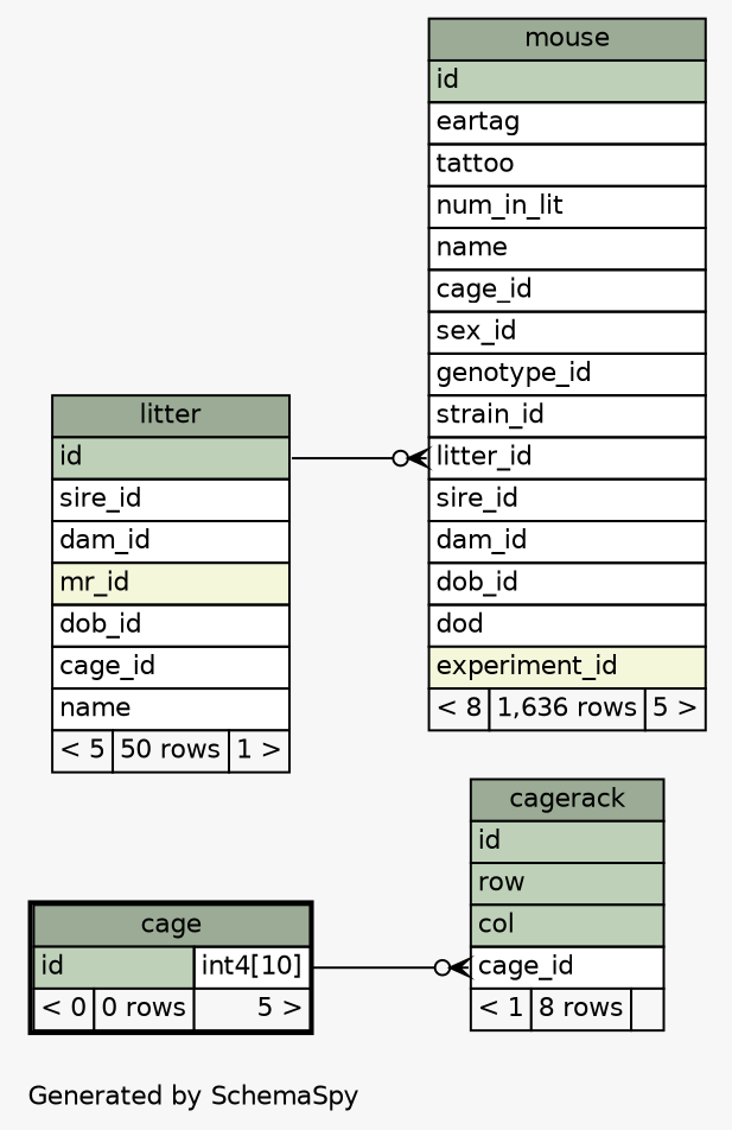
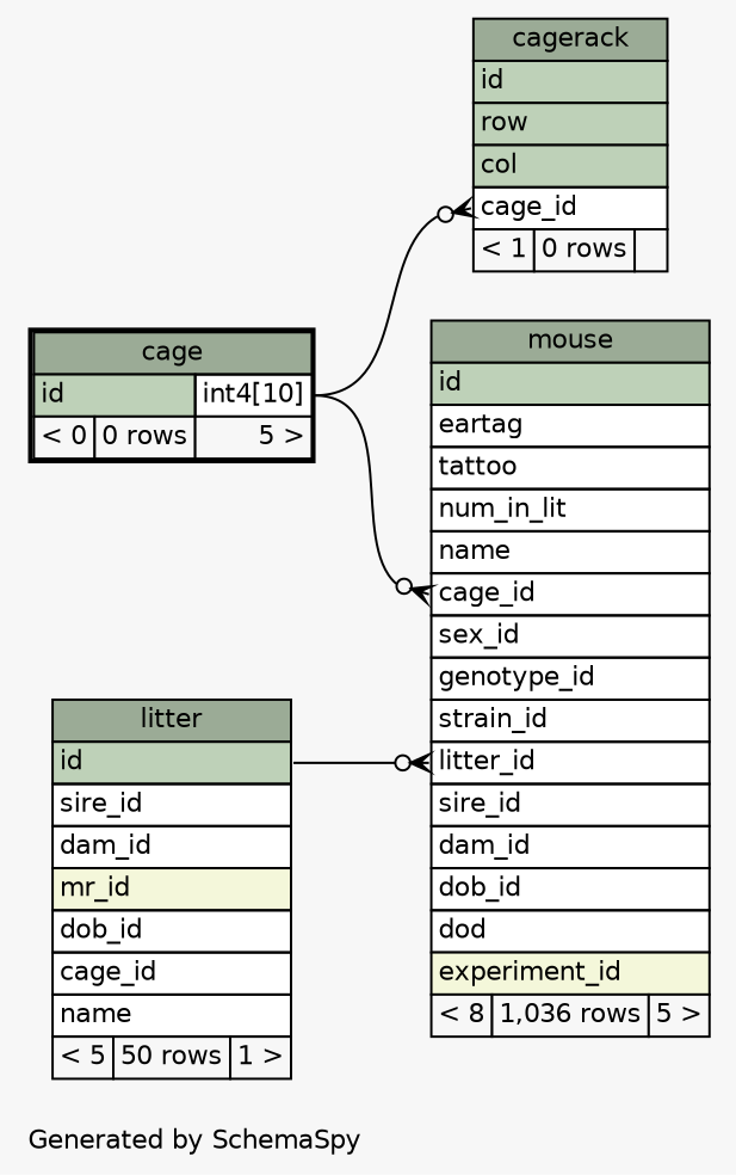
  digraph {
    bgcolor="#f7f7f7"
    fontname=Helvetica
    fontsize=11
    label="\nGenerated by SchemaSpy"
    labeljust=l
    nodesep=0.18
    rankdir=RL
    ranksep=0.46
    node [fontname=Helvetica fontsize=11 shape=plaintext]
    edge [arrowhead=none arrowsize=0.8 arrowtail=crowodot dir=back headport="id.type:e" tailport="cage_id:w"]
-   n1 [label=<     <TABLE BORDER="0" CELLBORDER="1" CELLSPACING="0" BGCOLOR="#ffffff">       <TR><TD COLSPAN="3" BGCOLOR="#9bab96" ALIGN="CENTER">cagerack</TD></TR>       <TR><TD PORT="id" COLSPAN="3" BGCOLOR="#bed1b8" ALIGN="LEFT">id</TD></TR>       <TR><TD PORT="row" COLSPAN="3" BGCOLOR="#bed1b8" ALIGN="LEFT">row</TD></TR>       <TR><TD PORT="col" COLSPAN="3" BGCOLOR="#bed1b8" ALIGN="LEFT">col</TD></TR>       <TR><TD PORT="cage_id" COLSPAN="3" ALIGN="LEFT">cage_id</TD></TR>       <TR><TD ALIGN="LEFT" BGCOLOR="#f7f7f7">&lt; 1</TD><TD ALIGN="RIGHT" BGCOLOR="#f7f7f7">8 rows</TD><TD ALIGN="RIGHT" BGCOLOR="#f7f7f7">  </TD></TR>     </TABLE>>]
+   n1 [label=<     <TABLE BORDER="0" CELLBORDER="1" CELLSPACING="0" BGCOLOR="#ffffff">       <TR><TD COLSPAN="3" BGCOLOR="#9bab96" ALIGN="CENTER">cagerack</TD></TR>       <TR><TD PORT="id" COLSPAN="3" BGCOLOR="#bed1b8" ALIGN="LEFT">id</TD></TR>       <TR><TD PORT="row" COLSPAN="3" BGCOLOR="#bed1b8" ALIGN="LEFT">row</TD></TR>       <TR><TD PORT="col" COLSPAN="3" BGCOLOR="#bed1b8" ALIGN="LEFT">col</TD></TR>       <TR><TD PORT="cage_id" COLSPAN="3" ALIGN="LEFT">cage_id</TD></TR>       <TR><TD ALIGN="LEFT" BGCOLOR="#f7f7f7">&lt; 1</TD><TD ALIGN="RIGHT" BGCOLOR="#f7f7f7">0 rows</TD><TD ALIGN="RIGHT" BGCOLOR="#f7f7f7">  </TD></TR>     </TABLE>>]
    n2 [label=<     <TABLE BORDER="2" CELLBORDER="1" CELLSPACING="0" BGCOLOR="#ffffff">       <TR><TD COLSPAN="3" BGCOLOR="#9bab96" ALIGN="CENTER">cage</TD></TR>       <TR><TD PORT="id" COLSPAN="2" BGCOLOR="#bed1b8" ALIGN="LEFT">id</TD><TD PORT="id.type" ALIGN="LEFT">int4[10]</TD></TR>       <TR><TD ALIGN="LEFT" BGCOLOR="#f7f7f7">&lt; 0</TD><TD ALIGN="RIGHT" BGCOLOR="#f7f7f7">0 rows</TD><TD ALIGN="RIGHT" BGCOLOR="#f7f7f7">5 &gt;</TD></TR>     </TABLE>>]
-   n3 [label=<     <TABLE BORDER="0" CELLBORDER="1" CELLSPACING="0" BGCOLOR="#ffffff">       <TR><TD COLSPAN="3" BGCOLOR="#9bab96" ALIGN="CENTER">mouse</TD></TR>       <TR><TD PORT="id" COLSPAN="3" BGCOLOR="#bed1b8" ALIGN="LEFT">id</TD></TR>       <TR><TD PORT="eartag" COLSPAN="3" ALIGN="LEFT">eartag</TD></TR>       <TR><TD PORT="tattoo" COLSPAN="3" ALIGN="LEFT">tattoo</TD></TR>       <TR><TD PORT="num_in_lit" COLSPAN="3" ALIGN="LEFT">num_in_lit</TD></TR>       <TR><TD PORT="name" COLSPAN="3" ALIGN="LEFT">name</TD></TR>       <TR><TD PORT="cage_id" COLSPAN="3" ALIGN="LEFT">cage_id</TD></TR>       <TR><TD PORT="sex_id" COLSPAN="3" ALIGN="LEFT">sex_id</TD></TR>       <TR><TD PORT="genotype_id" COLSPAN="3" ALIGN="LEFT">genotype_id</TD></TR>       <TR><TD PORT="strain_id" COLSPAN="3" ALIGN="LEFT">strain_id</TD></TR>       <TR><TD PORT="litter_id" COLSPAN="3" ALIGN="LEFT">litter_id</TD></TR>       <TR><TD PORT="sire_id" COLSPAN="3" ALIGN="LEFT">sire_id</TD></TR>       <TR><TD PORT="dam_id" COLSPAN="3" ALIGN="LEFT">dam_id</TD></TR>       <TR><TD PORT="dob_id" COLSPAN="3" ALIGN="LEFT">dob_id</TD></TR>       <TR><TD PORT="dod" COLSPAN="3" ALIGN="LEFT">dod</TD></TR>       <TR><TD PORT="experiment_id" COLSPAN="3" BGCOLOR="#f4f7da" ALIGN="LEFT">experiment_id</TD></TR>       <TR><TD ALIGN="LEFT" BGCOLOR="#f7f7f7">&lt; 8</TD><TD ALIGN="RIGHT" BGCOLOR="#f7f7f7">1,636 rows</TD><TD ALIGN="RIGHT" BGCOLOR="#f7f7f7">5 &gt;</TD></TR>     </TABLE>>]
+   n3 [label=<     <TABLE BORDER="0" CELLBORDER="1" CELLSPACING="0" BGCOLOR="#ffffff">       <TR><TD COLSPAN="3" BGCOLOR="#9bab96" ALIGN="CENTER">mouse</TD></TR>       <TR><TD PORT="id" COLSPAN="3" BGCOLOR="#bed1b8" ALIGN="LEFT">id</TD></TR>       <TR><TD PORT="eartag" COLSPAN="3" ALIGN="LEFT">eartag</TD></TR>       <TR><TD PORT="tattoo" COLSPAN="3" ALIGN="LEFT">tattoo</TD></TR>       <TR><TD PORT="num_in_lit" COLSPAN="3" ALIGN="LEFT">num_in_lit</TD></TR>       <TR><TD PORT="name" COLSPAN="3" ALIGN="LEFT">name</TD></TR>       <TR><TD PORT="cage_id" COLSPAN="3" ALIGN="LEFT">cage_id</TD></TR>       <TR><TD PORT="sex_id" COLSPAN="3" ALIGN="LEFT">sex_id</TD></TR>       <TR><TD PORT="genotype_id" COLSPAN="3" ALIGN="LEFT">genotype_id</TD></TR>       <TR><TD PORT="strain_id" COLSPAN="3" ALIGN="LEFT">strain_id</TD></TR>       <TR><TD PORT="litter_id" COLSPAN="3" ALIGN="LEFT">litter_id</TD></TR>       <TR><TD PORT="sire_id" COLSPAN="3" ALIGN="LEFT">sire_id</TD></TR>       <TR><TD PORT="dam_id" COLSPAN="3" ALIGN="LEFT">dam_id</TD></TR>       <TR><TD PORT="dob_id" COLSPAN="3" ALIGN="LEFT">dob_id</TD></TR>       <TR><TD PORT="dod" COLSPAN="3" ALIGN="LEFT">dod</TD></TR>       <TR><TD PORT="experiment_id" COLSPAN="3" BGCOLOR="#f4f7da" ALIGN="LEFT">experiment_id</TD></TR>       <TR><TD ALIGN="LEFT" BGCOLOR="#f7f7f7">&lt; 8</TD><TD ALIGN="RIGHT" BGCOLOR="#f7f7f7">1,036 rows</TD><TD ALIGN="RIGHT" BGCOLOR="#f7f7f7">5 &gt;</TD></TR>     </TABLE>>]
    n4 [label=<     <TABLE BORDER="0" CELLBORDER="1" CELLSPACING="0" BGCOLOR="#ffffff">       <TR><TD COLSPAN="3" BGCOLOR="#9bab96" ALIGN="CENTER">litter</TD></TR>       <TR><TD PORT="id" COLSPAN="3" BGCOLOR="#bed1b8" ALIGN="LEFT">id</TD></TR>       <TR><TD PORT="sire_id" COLSPAN="3" ALIGN="LEFT">sire_id</TD></TR>       <TR><TD PORT="dam_id" COLSPAN="3" ALIGN="LEFT">dam_id</TD></TR>       <TR><TD PORT="mr_id" COLSPAN="3" BGCOLOR="#f4f7da" ALIGN="LEFT">mr_id</TD></TR>       <TR><TD PORT="dob_id" COLSPAN="3" ALIGN="LEFT">dob_id</TD></TR>       <TR><TD PORT="cage_id" COLSPAN="3" ALIGN="LEFT">cage_id</TD></TR>       <TR><TD PORT="name" COLSPAN="3" ALIGN="LEFT">name</TD></TR>       <TR><TD ALIGN="LEFT" BGCOLOR="#f7f7f7">&lt; 5</TD><TD ALIGN="RIGHT" BGCOLOR="#f7f7f7">50 rows</TD><TD ALIGN="RIGHT" BGCOLOR="#f7f7f7">1 &gt;</TD></TR>     </TABLE>>]
    n1 -> n2
+   n3 -> n2
    n3 -> n4 [headport="id:e" tailport="litter_id:w"]
  }
